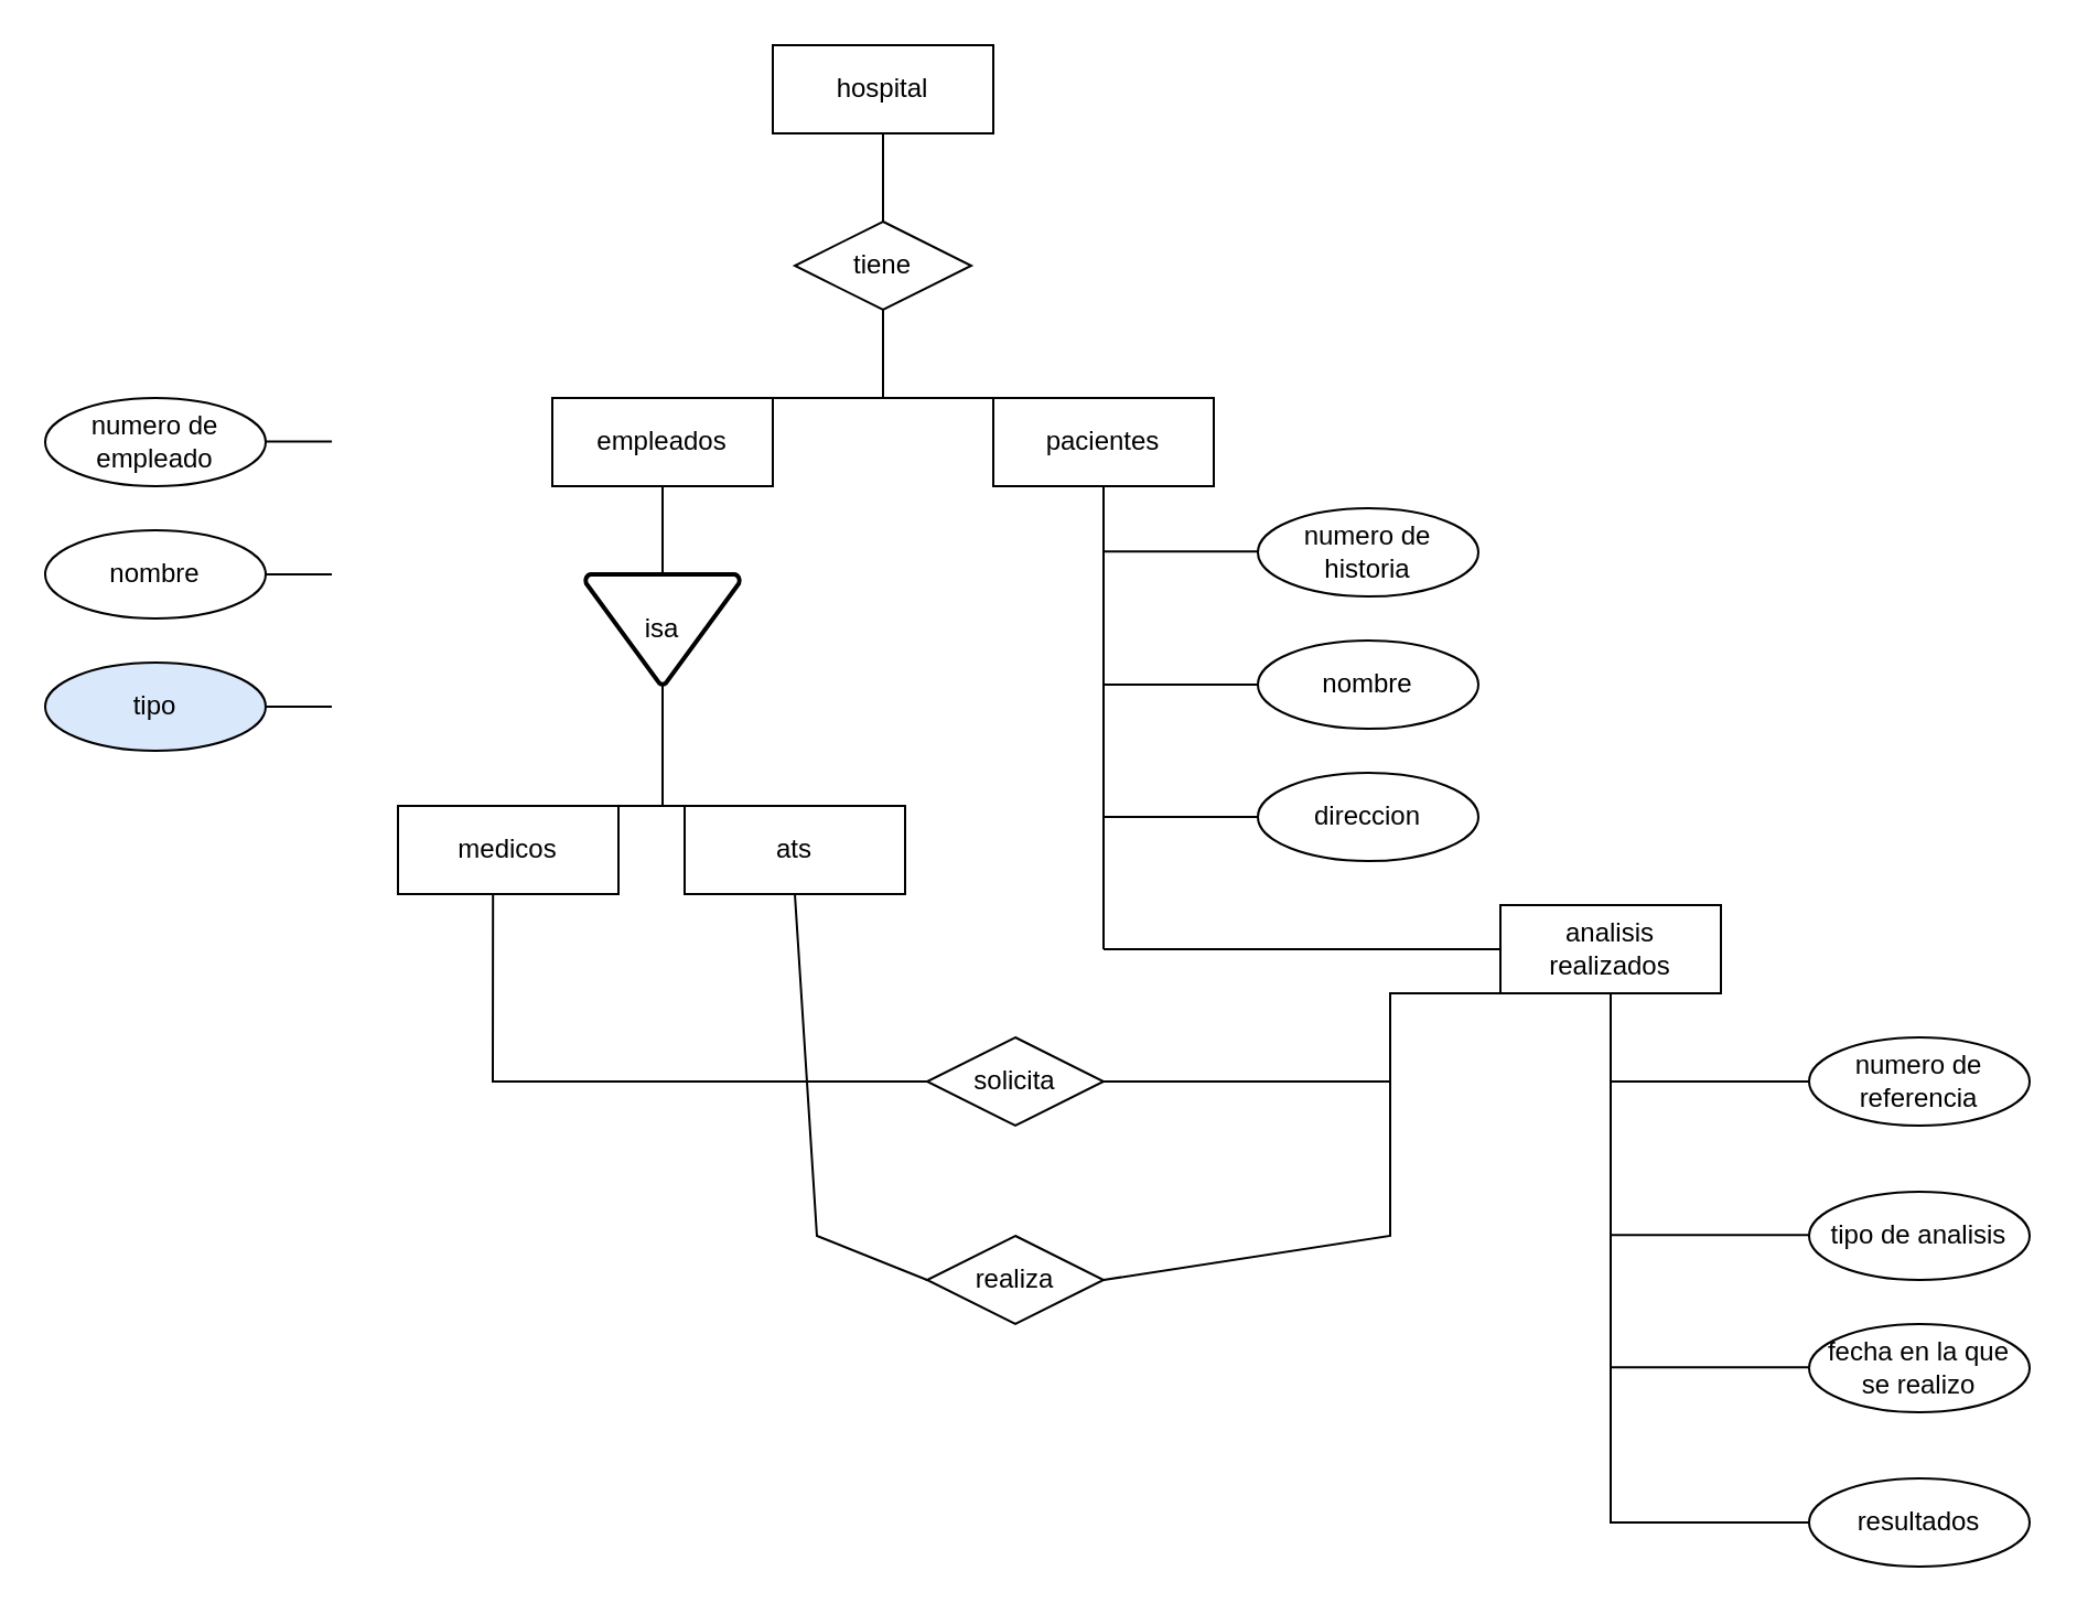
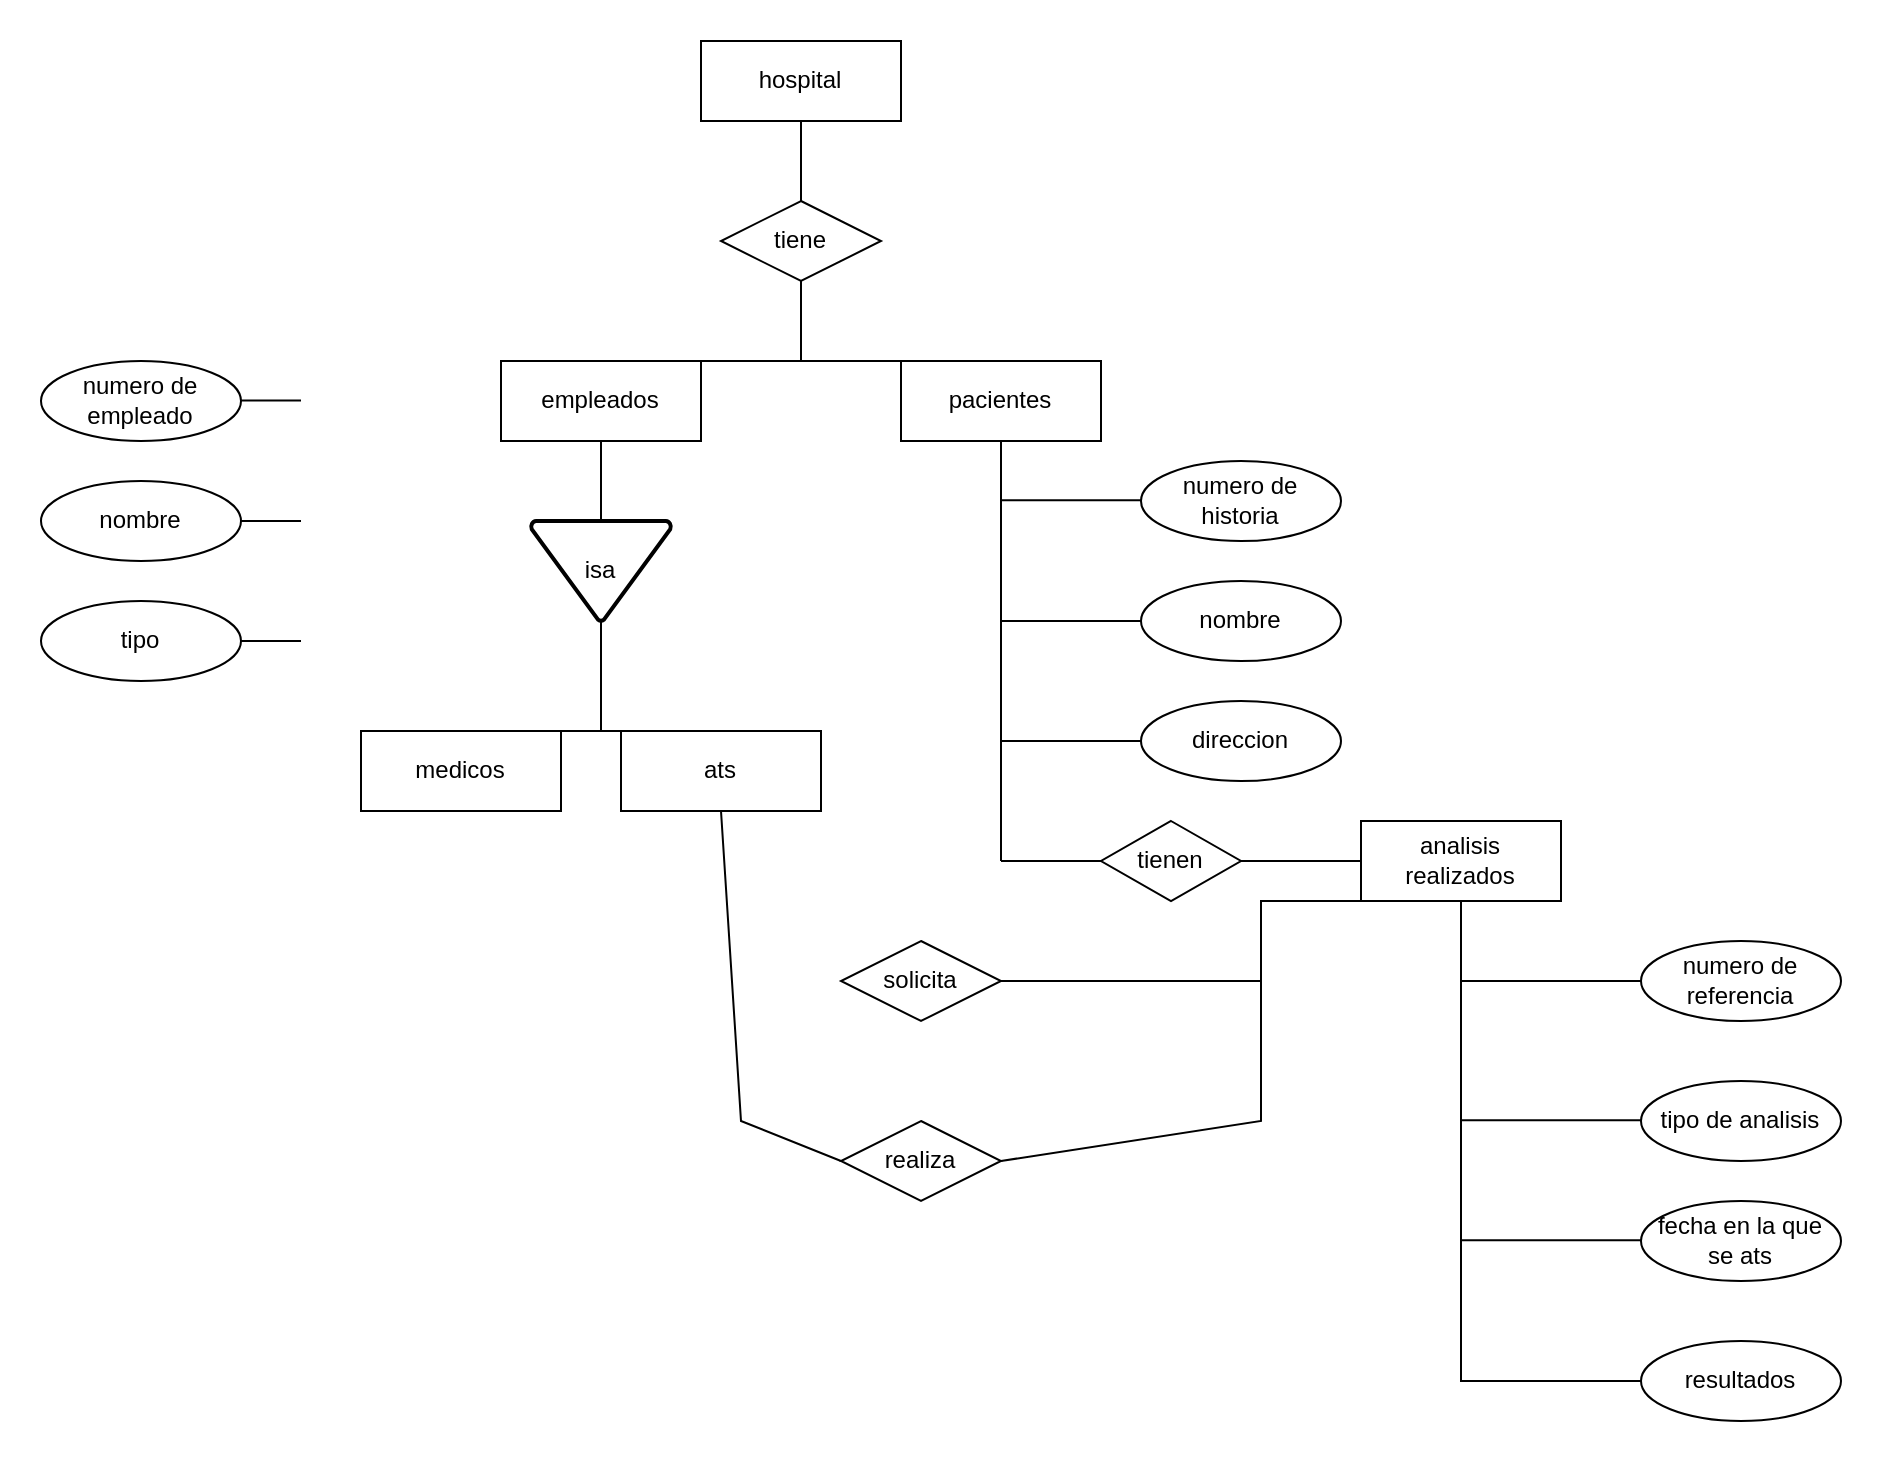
  <mxCell id="0" />
  <mxCell id="1" parent="0" />
  <mxCell id="2" value="hospital" style="whiteSpace=wrap;html=1;align=center;" parent="1" vertex="1"><mxGeometry x="350" y="20" width="100" height="40" as="geometry" /></mxCell>
  <mxCell id="3" value="tiene" style="shape=rhombus;perimeter=rhombusPerimeter;whiteSpace=wrap;html=1;align=center;" parent="1" vertex="1"><mxGeometry x="360" y="100" width="80" height="40" as="geometry" /></mxCell>
  <mxCell id="4" value="pacientes" style="whiteSpace=wrap;html=1;align=center;" parent="1" vertex="1"><mxGeometry x="450" y="180" width="100" height="40" as="geometry" /></mxCell>
  <mxCell id="5" value="empleados" style="whiteSpace=wrap;html=1;align=center;" parent="1" vertex="1"><mxGeometry x="250" y="180" width="100" height="40" as="geometry" /></mxCell>
  <mxCell id="6" value="" style="endArrow=none;html=1;rounded=0;entryX=0.5;entryY=1;entryDx=0;entryDy=0;exitX=0.5;exitY=0;exitDx=0;exitDy=0;" parent="1" source="5" target="3" edge="1"><mxGeometry relative="1" as="geometry"><mxPoint x="430" y="230" as="sourcePoint" /><mxPoint x="590" y="230" as="targetPoint" /><Array as="points"><mxPoint x="400" y="180" /></Array></mxGeometry></mxCell>
  <mxCell id="7" value="" style="endArrow=none;html=1;rounded=0;exitX=0.5;exitY=0;exitDx=0;exitDy=0;" parent="1" source="4" edge="1"><mxGeometry relative="1" as="geometry"><mxPoint x="310" y="190" as="sourcePoint" /><mxPoint x="400" y="140" as="targetPoint" /><Array as="points"><mxPoint x="400" y="180" /></Array></mxGeometry></mxCell>
  <mxCell id="8" value="isa" style="strokeWidth=2;html=1;shape=mxgraph.flowchart.merge_or_storage;whiteSpace=wrap;" parent="1" vertex="1"><mxGeometry x="265" y="260" width="70" height="50" as="geometry" /></mxCell>
  <mxCell id="9" value="medicos" style="whiteSpace=wrap;html=1;align=center;" parent="1" vertex="1"><mxGeometry x="180" y="365" width="100" height="40" as="geometry" /></mxCell>
  <mxCell id="10" value="ats" style="whiteSpace=wrap;html=1;align=center;" parent="1" vertex="1"><mxGeometry x="310" y="365" width="100" height="40" as="geometry" /></mxCell>
  <mxCell id="11" value="" style="endArrow=none;html=1;rounded=0;exitX=0.44;exitY=0;exitDx=0;exitDy=0;exitPerimeter=0;entryX=0.5;entryY=1;entryDx=0;entryDy=0;entryPerimeter=0;" parent="1" source="9" target="8" edge="1"><mxGeometry relative="1" as="geometry"><mxPoint x="220" y="230" as="sourcePoint" /><mxPoint x="380" y="230" as="targetPoint" /><Array as="points"><mxPoint x="300" y="365" /></Array></mxGeometry></mxCell>
  <mxCell id="12" value="" style="endArrow=none;html=1;rounded=0;exitX=0.5;exitY=0;exitDx=0;exitDy=0;" parent="1" source="10" edge="1"><mxGeometry relative="1" as="geometry"><mxPoint x="350" y="360" as="sourcePoint" /><mxPoint x="300" y="310" as="targetPoint" /><Array as="points"><mxPoint x="300" y="365" /></Array></mxGeometry></mxCell>
  <mxCell id="13" value="" style="endArrow=none;html=1;rounded=0;exitX=0.5;exitY=0;exitDx=0;exitDy=0;exitPerimeter=0;entryX=0.5;entryY=1;entryDx=0;entryDy=0;" parent="1" source="8" target="5" edge="1"><mxGeometry relative="1" as="geometry"><mxPoint x="220" y="230" as="sourcePoint" /><mxPoint x="380" y="230" as="targetPoint" /></mxGeometry></mxCell>
  <mxCell id="14" value="" style="endArrow=none;html=1;rounded=0;entryX=0.5;entryY=1;entryDx=0;entryDy=0;exitX=0.5;exitY=0;exitDx=0;exitDy=0;" parent="1" source="3" target="2" edge="1"><mxGeometry relative="1" as="geometry"><mxPoint x="220" y="230" as="sourcePoint" /><mxPoint x="380" y="230" as="targetPoint" /></mxGeometry></mxCell>
  <mxCell id="15" value="numero de historia" style="ellipse;whiteSpace=wrap;html=1;align=center;" parent="1" vertex="1"><mxGeometry x="570" y="230" width="100" height="40" as="geometry" /></mxCell>
  <mxCell id="16" value="nombre" style="ellipse;whiteSpace=wrap;html=1;align=center;" parent="1" vertex="1"><mxGeometry x="570" y="290" width="100" height="40" as="geometry" /></mxCell>
  <mxCell id="17" value="direccion" style="ellipse;whiteSpace=wrap;html=1;align=center;" parent="1" vertex="1"><mxGeometry x="570" y="350" width="100" height="40" as="geometry" /></mxCell>
  <mxCell id="18" value="numero de empleado" style="ellipse;whiteSpace=wrap;html=1;align=center;" parent="1" vertex="1"><mxGeometry x="20" y="180" width="100" height="40" as="geometry" /></mxCell>
  <mxCell id="19" value="nombre" style="ellipse;whiteSpace=wrap;html=1;align=center;" parent="1" vertex="1"><mxGeometry x="20" y="240" width="100" height="40" as="geometry" /></mxCell>
- <mxCell id="20" value="tipo" style="ellipse;whiteSpace=wrap;html=1;align=center;fillColor=#dae8fc;" parent="1" vertex="1"><mxGeometry x="20" y="300" width="100" height="40" as="geometry" /></mxCell>
+ <mxCell id="20" value="tipo" style="ellipse;whiteSpace=wrap;html=1;align=center;" parent="1" vertex="1"><mxGeometry x="20" y="300" width="100" height="40" as="geometry" /></mxCell>
  <mxCell id="21" value="" style="endArrow=none;html=1;rounded=0;exitX=1;exitY=0.5;exitDx=0;exitDy=0;" parent="1" source="20" edge="1"><mxGeometry relative="1" as="geometry"><mxPoint x="-70" y="420" as="sourcePoint" /><mxPoint x="150" y="320" as="targetPoint" /></mxGeometry></mxCell>
  <mxCell id="22" value="" style="endArrow=none;html=1;rounded=0;exitX=1;exitY=0.5;exitDx=0;exitDy=0;" parent="1" source="19" edge="1"><mxGeometry relative="1" as="geometry"><mxPoint x="10" y="210" as="sourcePoint" /><mxPoint x="150" y="260" as="targetPoint" /></mxGeometry></mxCell>
  <mxCell id="23" value="" style="endArrow=none;html=1;rounded=0;exitX=1;exitY=0.5;exitDx=0;exitDy=0;" parent="1" edge="1"><mxGeometry relative="1" as="geometry"><mxPoint x="120" y="199.8" as="sourcePoint" /><mxPoint x="150" y="199.8" as="targetPoint" /></mxGeometry></mxCell>
  <mxCell id="24" value="" style="endArrow=none;html=1;rounded=0;entryX=0;entryY=0.5;entryDx=0;entryDy=0;" parent="1" edge="1"><mxGeometry relative="1" as="geometry"><mxPoint x="500" y="430" as="sourcePoint" /><mxPoint x="680" y="430" as="targetPoint" /><Array as="points"><mxPoint x="500" y="430" /></Array></mxGeometry></mxCell>
  <mxCell id="25" value="" style="endArrow=none;html=1;rounded=0;entryX=0;entryY=0.5;entryDx=0;entryDy=0;" parent="1" target="17" edge="1"><mxGeometry relative="1" as="geometry"><mxPoint x="500" y="370" as="sourcePoint" /><mxPoint x="710" y="400" as="targetPoint" /></mxGeometry></mxCell>
  <mxCell id="26" value="" style="endArrow=none;html=1;rounded=0;entryX=0;entryY=0.5;entryDx=0;entryDy=0;" parent="1" edge="1"><mxGeometry relative="1" as="geometry"><mxPoint x="500" y="310" as="sourcePoint" /><mxPoint x="570" y="310" as="targetPoint" /></mxGeometry></mxCell>
  <mxCell id="27" value="" style="endArrow=none;html=1;rounded=0;entryX=0;entryY=0.5;entryDx=0;entryDy=0;" parent="1" edge="1"><mxGeometry relative="1" as="geometry"><mxPoint x="500" y="249.66" as="sourcePoint" /><mxPoint x="570" y="249.66" as="targetPoint" /></mxGeometry></mxCell>
  <mxCell id="28" value="" style="endArrow=none;html=1;rounded=0;exitX=0.5;exitY=1;exitDx=0;exitDy=0;" parent="1" source="4" edge="1"><mxGeometry relative="1" as="geometry"><mxPoint x="500" y="220" as="sourcePoint" /><mxPoint x="500" y="430" as="targetPoint" /><Array as="points" /></mxGeometry></mxCell>
+ <mxCell id="29" value="tienen" style="shape=rhombus;perimeter=rhombusPerimeter;whiteSpace=wrap;html=1;align=center;" parent="1" vertex="1"><mxGeometry x="550" y="410" width="70" height="40" as="geometry" /></mxCell>
  <mxCell id="30" value="analisis realizados" style="whiteSpace=wrap;html=1;align=center;" parent="1" vertex="1"><mxGeometry x="680" y="410" width="100" height="40" as="geometry" /></mxCell>
  <mxCell id="31" value="numero de referencia" style="ellipse;whiteSpace=wrap;html=1;align=center;" parent="1" vertex="1"><mxGeometry x="820" y="470" width="100" height="40" as="geometry" /></mxCell>
  <mxCell id="32" value="tipo de analisis" style="ellipse;whiteSpace=wrap;html=1;align=center;" parent="1" vertex="1"><mxGeometry x="820" y="540" width="100" height="40" as="geometry" /></mxCell>
- <mxCell id="33" value="fecha en la que se realizo" style="ellipse;whiteSpace=wrap;html=1;align=center;" parent="1" vertex="1"><mxGeometry x="820" y="600" width="100" height="40" as="geometry" /></mxCell>
+ <mxCell id="33" value="fecha en la que se ats" style="ellipse;whiteSpace=wrap;html=1;align=center;" parent="1" vertex="1"><mxGeometry x="820" y="600" width="100" height="40" as="geometry" /></mxCell>
  <mxCell id="34" value="resultados" style="ellipse;whiteSpace=wrap;html=1;align=center;" parent="1" vertex="1"><mxGeometry x="820" y="670" width="100" height="40" as="geometry" /></mxCell>
  <mxCell id="35" value="" style="endArrow=none;html=1;rounded=0;exitX=0.5;exitY=1;exitDx=0;exitDy=0;entryX=0;entryY=0.5;entryDx=0;entryDy=0;" parent="1" edge="1" target="34" source="30"><mxGeometry relative="1" as="geometry"><mxPoint x="530" y="620" as="sourcePoint" /><mxPoint x="690" y="620" as="targetPoint" /><Array as="points"><mxPoint x="730" y="690" /></Array></mxGeometry></mxCell>
  <mxCell id="36" value="" style="endArrow=none;html=1;rounded=0;entryX=0;entryY=0.5;entryDx=0;entryDy=0;" edge="1" parent="1" target="31"><mxGeometry relative="1" as="geometry"><mxPoint x="730" y="490" as="sourcePoint" /><mxPoint x="890" y="610" as="targetPoint" /></mxGeometry></mxCell>
  <mxCell id="37" value="" style="endArrow=none;html=1;rounded=0;entryX=0;entryY=0.5;entryDx=0;entryDy=0;" edge="1" parent="1"><mxGeometry relative="1" as="geometry"><mxPoint x="730" y="559.66" as="sourcePoint" /><mxPoint x="820" y="559.66" as="targetPoint" /></mxGeometry></mxCell>
  <mxCell id="38" value="" style="endArrow=none;html=1;rounded=0;entryX=0;entryY=0.5;entryDx=0;entryDy=0;" edge="1" parent="1"><mxGeometry relative="1" as="geometry"><mxPoint x="730" y="619.66" as="sourcePoint" /><mxPoint x="820" y="619.66" as="targetPoint" /></mxGeometry></mxCell>
  <mxCell id="39" value="solicita" style="shape=rhombus;perimeter=rhombusPerimeter;whiteSpace=wrap;html=1;align=center;" vertex="1" parent="1"><mxGeometry x="420" y="470" width="80" height="40" as="geometry" /></mxCell>
  <mxCell id="40" value="realiza" style="shape=rhombus;perimeter=rhombusPerimeter;whiteSpace=wrap;html=1;align=center;" vertex="1" parent="1"><mxGeometry x="420" y="560" width="80" height="40" as="geometry" /></mxCell>
- <mxCell id="41" value="" style="endArrow=none;html=1;rounded=0;exitX=0.431;exitY=1.002;exitDx=0;exitDy=0;exitPerimeter=0;entryX=0;entryY=0.5;entryDx=0;entryDy=0;" edge="1" parent="1" source="9" target="39"><mxGeometry relative="1" as="geometry"><mxPoint x="360" y="670" as="sourcePoint" /><mxPoint x="520" y="670" as="targetPoint" /><Array as="points"><mxPoint x="223" y="490" /></Array></mxGeometry></mxCell>
  <mxCell id="42" value="" style="endArrow=none;html=1;rounded=0;exitX=1;exitY=0.5;exitDx=0;exitDy=0;" edge="1" parent="1" source="39"><mxGeometry relative="1" as="geometry"><mxPoint x="360" y="470" as="sourcePoint" /><mxPoint x="730" y="450" as="targetPoint" /><Array as="points"><mxPoint x="630" y="490" /><mxPoint x="630" y="450" /></Array></mxGeometry></mxCell>
  <mxCell id="43" value="" style="endArrow=none;html=1;rounded=0;exitX=0.5;exitY=1;exitDx=0;exitDy=0;entryX=0;entryY=0.5;entryDx=0;entryDy=0;" edge="1" parent="1" source="10" target="40"><mxGeometry relative="1" as="geometry"><mxPoint x="360" y="540" as="sourcePoint" /><mxPoint x="520" y="540" as="targetPoint" /><Array as="points"><mxPoint x="370" y="560" /></Array></mxGeometry></mxCell>
  <mxCell id="44" value="" style="endArrow=none;html=1;rounded=0;exitX=1;exitY=0.5;exitDx=0;exitDy=0;entryX=0.5;entryY=1;entryDx=0;entryDy=0;" edge="1" parent="1" source="40" target="30"><mxGeometry relative="1" as="geometry"><mxPoint x="360" y="540" as="sourcePoint" /><mxPoint x="520" y="540" as="targetPoint" /><Array as="points"><mxPoint x="630" y="560" /><mxPoint x="630" y="450" /></Array></mxGeometry></mxCell>
